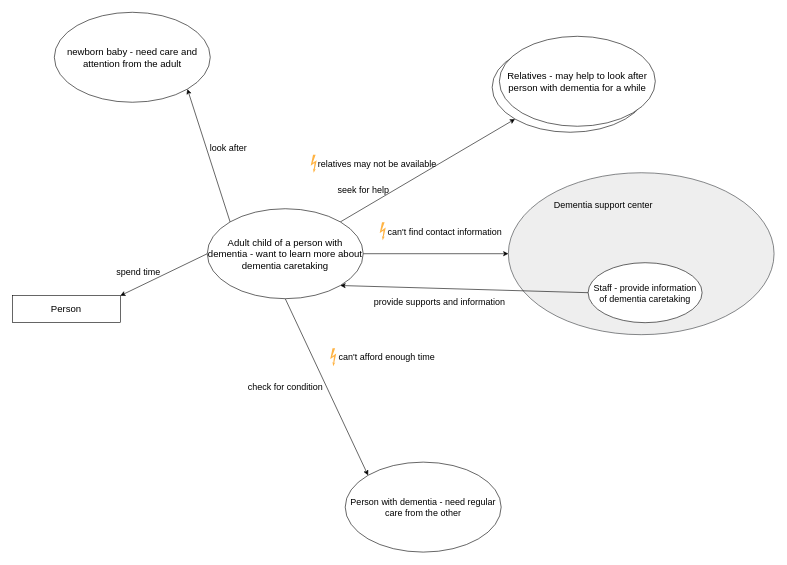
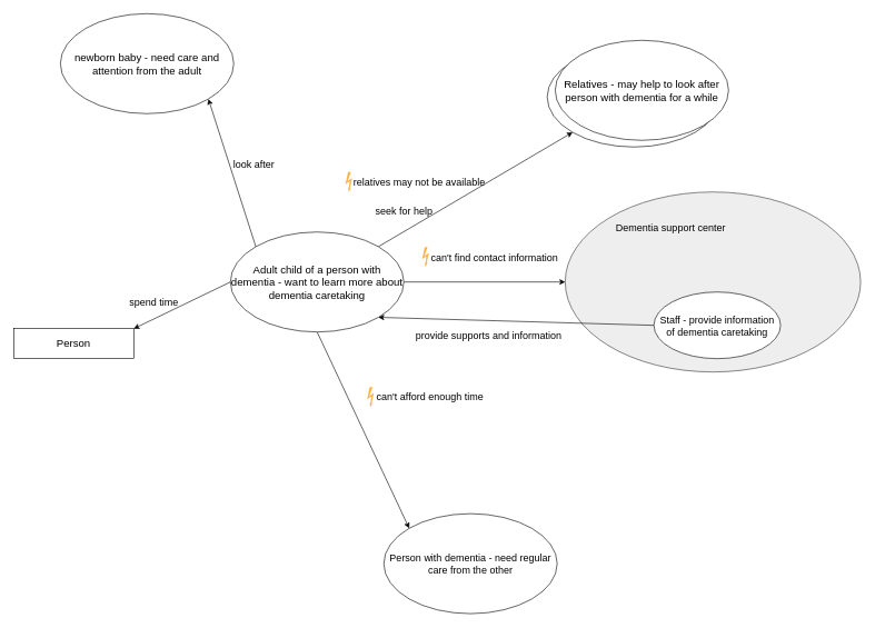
  <mxCell id="0" />
  <mxCell id="1" parent="0" />
  <mxCell id="2" style="rounded=0;orthogonalLoop=1;jettySize=auto;html=1;exitX=1;exitY=0;exitDx=0;exitDy=0;entryX=0;entryY=1;entryDx=0;entryDy=0;" edge="1" parent="1" source="7" target="12"><mxGeometry relative="1" as="geometry" /></mxCell>
  <mxCell id="3" style="rounded=0;orthogonalLoop=1;jettySize=auto;html=1;exitX=1;exitY=0.5;exitDx=0;exitDy=0;entryX=0;entryY=0.5;entryDx=0;entryDy=0;" edge="1" parent="1" source="7" target="8"><mxGeometry relative="1" as="geometry" /></mxCell>
  <mxCell id="4" style="rounded=0;orthogonalLoop=1;jettySize=auto;html=1;exitX=0;exitY=0;exitDx=0;exitDy=0;entryX=1;entryY=1;entryDx=0;entryDy=0;" edge="1" parent="1" source="7" target="20"><mxGeometry relative="1" as="geometry" /></mxCell>
  <mxCell id="5" style="rounded=0;orthogonalLoop=1;jettySize=auto;html=1;exitX=0;exitY=0.5;exitDx=0;exitDy=0;entryX=1;entryY=0;entryDx=0;entryDy=0;" edge="1" parent="1" source="7" target="22"><mxGeometry relative="1" as="geometry" /></mxCell>
  <mxCell id="6" style="rounded=0;orthogonalLoop=1;jettySize=auto;html=1;exitX=0.5;exitY=1;exitDx=0;exitDy=0;entryX=0;entryY=0;entryDx=0;entryDy=0;" edge="1" parent="1" source="7" target="24"><mxGeometry relative="1" as="geometry" /></mxCell>
  <mxCell id="7" value="&lt;font style=&quot;font-size: 16px;&quot;&gt;Adult child of a person with dementia - want to learn more about dementia caretaking&lt;/font&gt;" style="ellipse;whiteSpace=wrap;html=1;" vertex="1" parent="1"><mxGeometry x="345" y="347.5" width="260" height="150" as="geometry" /></mxCell>
  <mxCell id="8" value="" style="ellipse;whiteSpace=wrap;html=1;fillColor=#eeeeee;strokeColor=#36393d;" vertex="1" parent="1"><mxGeometry x="847" y="287.5" width="443" height="270" as="geometry" /></mxCell>
  <mxCell id="9" value="&lt;font style=&quot;font-size: 15px;&quot;&gt;Dementia support center&lt;/font&gt;" style="text;html=1;align=center;verticalAlign=middle;resizable=0;points=[];autosize=1;strokeColor=none;fillColor=none;" vertex="1" parent="1"><mxGeometry x="910" y="325" width="190" height="30" as="geometry" /></mxCell>
  <mxCell id="10" style="rounded=0;orthogonalLoop=1;jettySize=auto;html=1;exitX=0;exitY=0.5;exitDx=0;exitDy=0;entryX=1;entryY=1;entryDx=0;entryDy=0;" edge="1" parent="1" source="11" target="7"><mxGeometry relative="1" as="geometry" /></mxCell>
  <mxCell id="11" value="&lt;font style=&quot;font-size: 15px;&quot;&gt;Staff - provide information of dementia caretaking&lt;/font&gt;" style="ellipse;whiteSpace=wrap;html=1;" vertex="1" parent="1"><mxGeometry x="980" y="437.5" width="190" height="100" as="geometry" /></mxCell>
  <mxCell id="12" value="" style="ellipse;whiteSpace=wrap;html=1;" vertex="1" parent="1"><mxGeometry x="820" y="70" width="260" height="150" as="geometry" /></mxCell>
  <mxCell id="13" value="&lt;font style=&quot;font-size: 15px;&quot;&gt;seek for help&lt;/font&gt;" style="text;html=1;align=center;verticalAlign=middle;resizable=0;points=[];autosize=1;strokeColor=none;fillColor=none;" vertex="1" parent="1"><mxGeometry x="550" y="300" width="110" height="30" as="geometry" /></mxCell>
  <mxCell id="14" value="&lt;font style=&quot;font-size: 15px;&quot;&gt;relatives may not be available&lt;/font&gt;" style="text;html=1;align=center;verticalAlign=middle;resizable=0;points=[];autosize=1;strokeColor=none;fillColor=none;" vertex="1" parent="1"><mxGeometry x="517.5" y="257.5" width="220" height="30" as="geometry" /></mxCell>
  <mxCell id="15" value="" style="shape=mxgraph.signs.safety.high_voltage_2;html=1;pointerEvents=1;fillColor=#FFB343;strokeColor=none;verticalLabelPosition=bottom;verticalAlign=top;align=center;sketch=0;" vertex="1" parent="1"><mxGeometry x="517.5" y="257.5" width="10" height="30" as="geometry" /></mxCell>
  <mxCell id="16" value="&lt;font style=&quot;font-size: 16px;&quot;&gt;Relatives - may help to look after person with dementia for a while&lt;/font&gt;" style="ellipse;whiteSpace=wrap;html=1;" vertex="1" parent="1"><mxGeometry x="832" y="60" width="260" height="150" as="geometry" /></mxCell>
  <mxCell id="17" value="&lt;font style=&quot;font-size: 15px;&quot;&gt;can't find contact information&amp;nbsp;&lt;/font&gt;" style="text;html=1;align=center;verticalAlign=middle;resizable=0;points=[];autosize=1;strokeColor=none;fillColor=none;" vertex="1" parent="1"><mxGeometry x="632.5" y="370" width="220" height="30" as="geometry" /></mxCell>
  <mxCell id="18" value="" style="shape=mxgraph.signs.safety.high_voltage_2;html=1;pointerEvents=1;fillColor=#FFB343;strokeColor=none;verticalLabelPosition=bottom;verticalAlign=top;align=center;sketch=0;" vertex="1" parent="1"><mxGeometry x="632.5" y="370" width="10" height="30" as="geometry" /></mxCell>
  <mxCell id="19" value="&lt;font style=&quot;font-size: 15px;&quot;&gt;provide supports and information&lt;/font&gt;" style="text;html=1;align=center;verticalAlign=middle;resizable=0;points=[];autosize=1;strokeColor=none;fillColor=none;" vertex="1" parent="1"><mxGeometry x="612" y="488" width="240" height="30" as="geometry" /></mxCell>
  <mxCell id="20" value="&lt;font style=&quot;font-size: 16px;&quot;&gt;newborn baby - need care and attention from the adult&lt;/font&gt;" style="ellipse;whiteSpace=wrap;html=1;" vertex="1" parent="1"><mxGeometry x="90" y="20" width="260" height="150" as="geometry" /></mxCell>
  <mxCell id="21" value="&lt;font style=&quot;font-size: 15px;&quot;&gt;look after&lt;/font&gt;" style="text;html=1;align=center;verticalAlign=middle;resizable=0;points=[];autosize=1;strokeColor=none;fillColor=none;" vertex="1" parent="1"><mxGeometry x="335" y="230" width="90" height="30" as="geometry" /></mxCell>
  <mxCell id="22" value="&lt;font style=&quot;font-size: 16px;&quot;&gt;Person&lt;/font&gt;" style="rounded=0;whiteSpace=wrap;html=1;" vertex="1" parent="1"><mxGeometry x="20" y="492.5" width="180" height="45" as="geometry" /></mxCell>
  <mxCell id="23" value="&lt;font style=&quot;font-size: 15px;&quot;&gt;spend time&lt;/font&gt;" style="text;html=1;align=center;verticalAlign=middle;resizable=0;points=[];autosize=1;strokeColor=none;fillColor=none;" vertex="1" parent="1"><mxGeometry x="180" y="437.5" width="100" height="30" as="geometry" /></mxCell>
  <mxCell id="24" value="&lt;font style=&quot;font-size: 15px;&quot;&gt;Person with dementia - need regular care from the other&lt;/font&gt;" style="ellipse;whiteSpace=wrap;html=1;" vertex="1" parent="1"><mxGeometry x="575" y="770" width="260" height="150" as="geometry" /></mxCell>
  <mxCell id="25" value="&lt;font style=&quot;font-size: 15px;&quot;&gt;can't afford enough time&lt;/font&gt;" style="text;html=1;align=center;verticalAlign=middle;resizable=0;points=[];autosize=1;strokeColor=none;fillColor=none;" vertex="1" parent="1"><mxGeometry x="553.5" y="580" width="180" height="30" as="geometry" /></mxCell>
  <mxCell id="26" value="" style="shape=mxgraph.signs.safety.high_voltage_2;html=1;pointerEvents=1;fillColor=#FFB343;strokeColor=none;verticalLabelPosition=bottom;verticalAlign=top;align=center;sketch=0;" vertex="1" parent="1"><mxGeometry x="550" y="580" width="10" height="30" as="geometry" /></mxCell>
- <mxCell id="27" value="&lt;font style=&quot;font-size: 15px;&quot;&gt;check for condition&lt;/font&gt;" style="text;html=1;align=center;verticalAlign=middle;resizable=0;points=[];autosize=1;strokeColor=none;fillColor=none;" vertex="1" parent="1"><mxGeometry x="400" y="630" width="150" height="30" as="geometry" /></mxCell>
